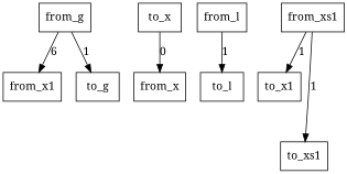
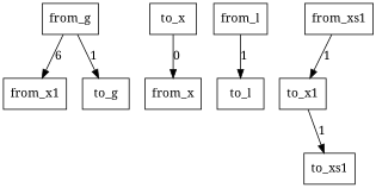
  digraph {
    fontname="Noto Serif"
    rankdir=TB
    node [fillcolor=white fontname="Noto Serif" shape=box style=filled]
    edge [fontname="Noto Serif"]
    n1 [label=<from_x1>]
    n2 [label=<from_x>]
    n3 [label=<to_x>]
    n4 [label=<from_l>]
    n5 [label=<to_l>]
    n6 [label=<from_xs1>]
    n7 [label=<to_x1>]
    n8 [label=<to_xs1>]
    n9 [label=<from_g>]
    n10 [label=<to_g>]
    n3 -> n2 [label=0]
    n4 -> n5 [label=1]
    n6 -> n7 [label=1]
-   n6 -> n8 [label=1]
+   n7 -> n8 [label=1]
    n9 -> n1 [label=6]
    n9 -> n10 [label=1]
  }
